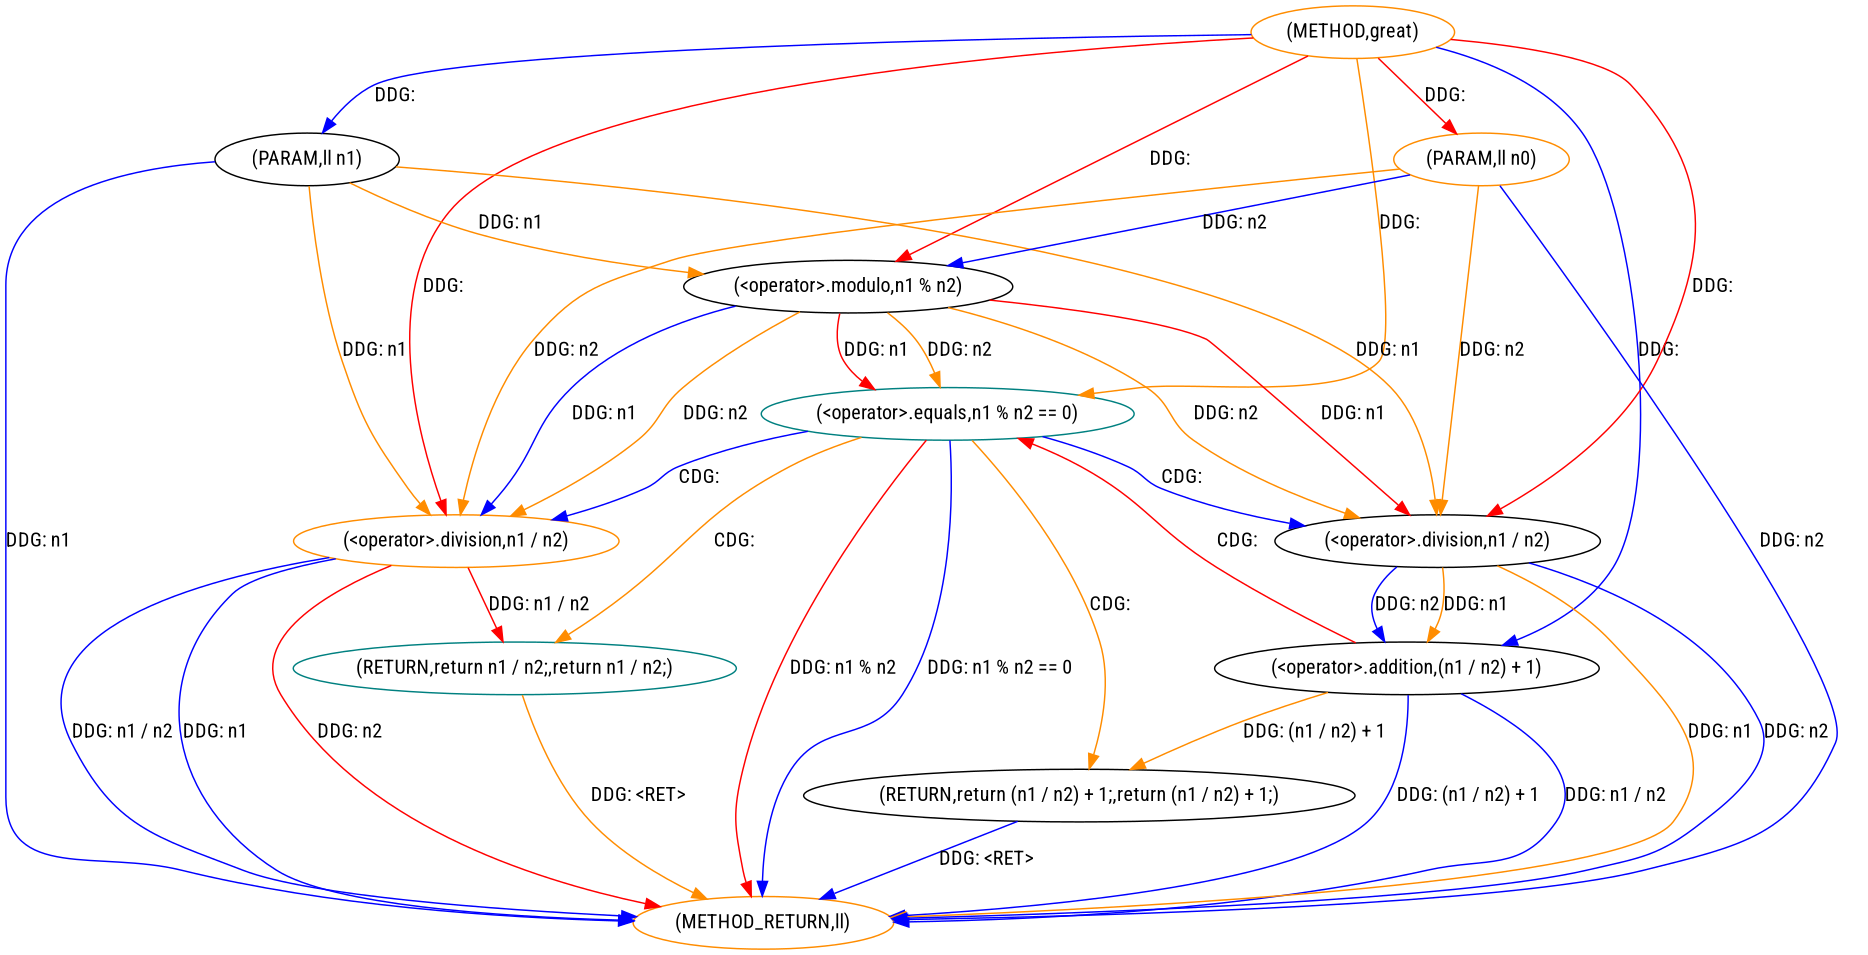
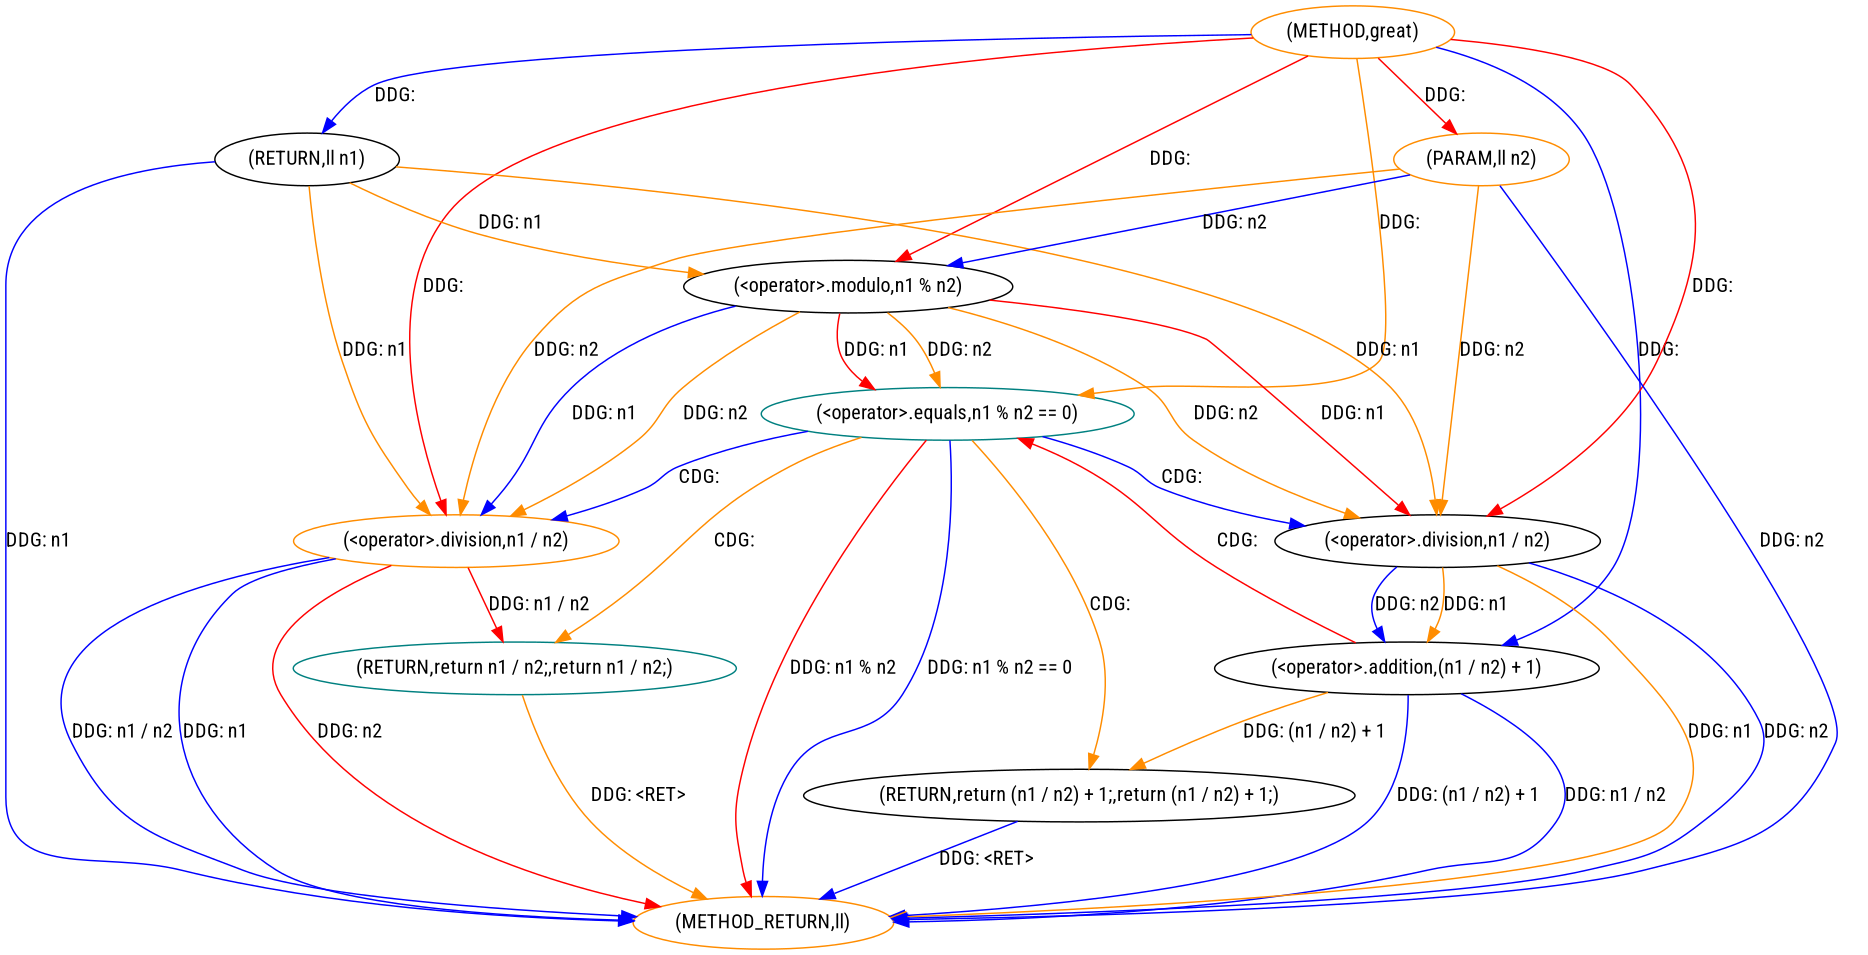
  digraph {
    fontname="Roboto Condensed"
    node [color=black fontname="Roboto Condensed"]
    edge [color=blue fontname="Roboto Condensed"]
    n1 [color=darkorange label="(METHOD,great)"]
-   n2 [label="(PARAM,ll n1)"]
-   n3 [color=darkorange label="(PARAM,ll n0)"]
+   n2 [label="(RETURN,ll n1)"]
+   n3 [color=darkorange label="(PARAM,ll n2)"]
    n4 [color=teal label="(<operator>.equals,n1 % n2 == 0)"]
    n5 [label="(<operator>.modulo,n1 % n2)"]
    n6 [color=darkorange label="(<operator>.division,n1 / n2)"]
    n7 [label="(<operator>.addition,(n1 / n2) + 1)"]
    n8 [label="(<operator>.division,n1 / n2)"]
    n9 [color=darkorange label="(METHOD_RETURN,ll)"]
    n10 [color=teal label="(RETURN,return n1 / n2;,return n1 / n2;)"]
    n11 [label="(RETURN,return (n1 / n2) + 1;,return (n1 / n2) + 1;)"]
    n1 -> n2 [label="DDG: "]
    n1 -> n3 [color=red label="DDG: "]
    n1 -> n4 [color=darkorange label="DDG: "]
    n1 -> n5 [color=red label="DDG: "]
    n1 -> n6 [color=red label="DDG: "]
    n1 -> n7 [label="DDG: "]
    n1 -> n8 [color=red label="DDG: "]
    n2 -> n5 [color=darkorange label="DDG: n1"]
    n2 -> n6 [color=darkorange label="DDG: n1"]
    n2 -> n8 [color=darkorange label="DDG: n1"]
    n2 -> n9 [label="DDG: n1"]
    n3 -> n5 [label="DDG: n2"]
    n3 -> n6 [color=darkorange label="DDG: n2"]
    n3 -> n8 [color=darkorange label="DDG: n2"]
    n3 -> n9 [label="DDG: n2"]
    n4 -> n6 [label="CDG: "]
    n4 -> n8 [label="CDG: "]
    n4 -> n9 [color=red label="DDG: n1 % n2"]
    n4 -> n9 [label="DDG: n1 % n2 == 0"]
    n4 -> n10 [color=darkorange label="CDG: "]
    n4 -> n11 [color=darkorange label="CDG: "]
    n5 -> n4 [color=darkorange label="DDG: n2"]
    n5 -> n4 [color=red label="DDG: n1"]
    n5 -> n6 [label="DDG: n1"]
    n5 -> n6 [color=darkorange label="DDG: n2"]
    n5 -> n8 [color=red label="DDG: n1"]
    n5 -> n8 [color=darkorange label="DDG: n2"]
    n6 -> n9 [label="DDG: n1"]
    n6 -> n9 [color=red label="DDG: n2"]
    n6 -> n9 [label="DDG: n1 / n2"]
    n6 -> n10 [color=red label="DDG: n1 / n2"]
    n7 -> n4 [color=red label="CDG: "]
    n7 -> n9 [label="DDG: n1 / n2"]
    n7 -> n9 [label="DDG: (n1 / n2) + 1"]
    n7 -> n11 [color=darkorange label="DDG: (n1 / n2) + 1"]
    n8 -> n7 [label="DDG: n2"]
    n8 -> n7 [color=darkorange label="DDG: n1"]
    n8 -> n9 [color=darkorange label="DDG: n1"]
    n8 -> n9 [label="DDG: n2"]
    n10 -> n9 [color=darkorange label="DDG: <RET>"]
    n11 -> n9 [label="DDG: <RET>"]
  }
